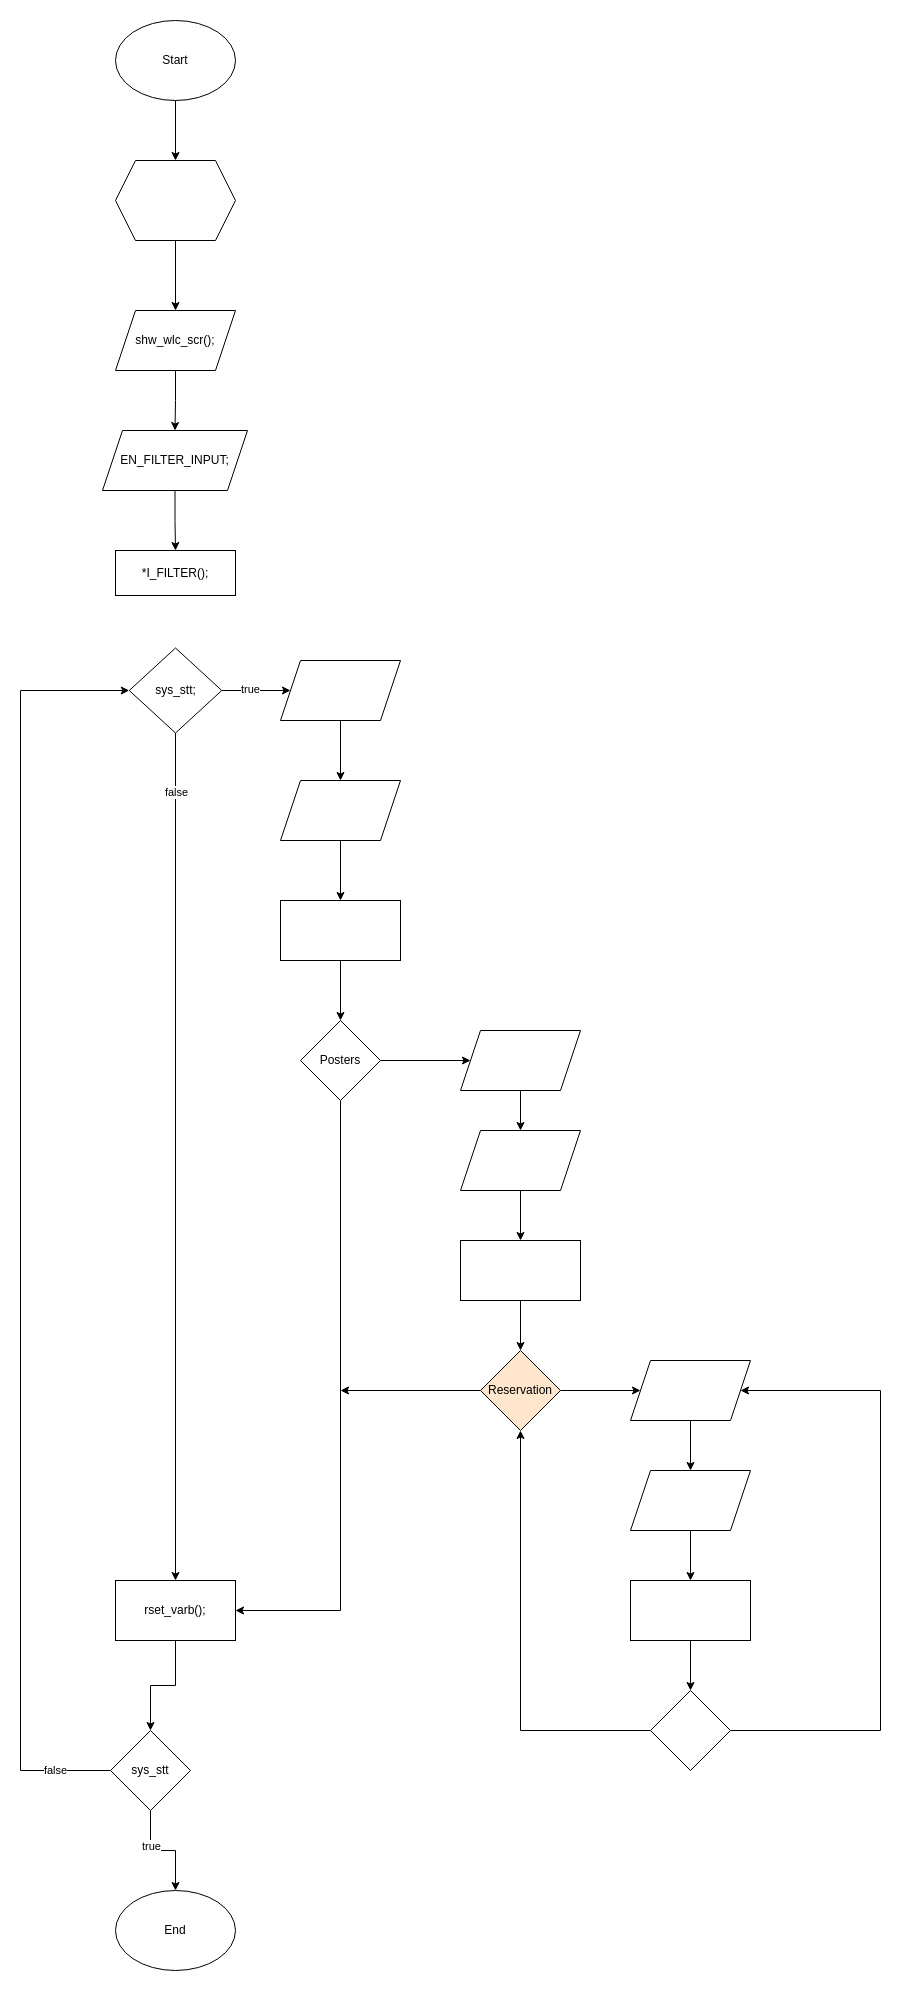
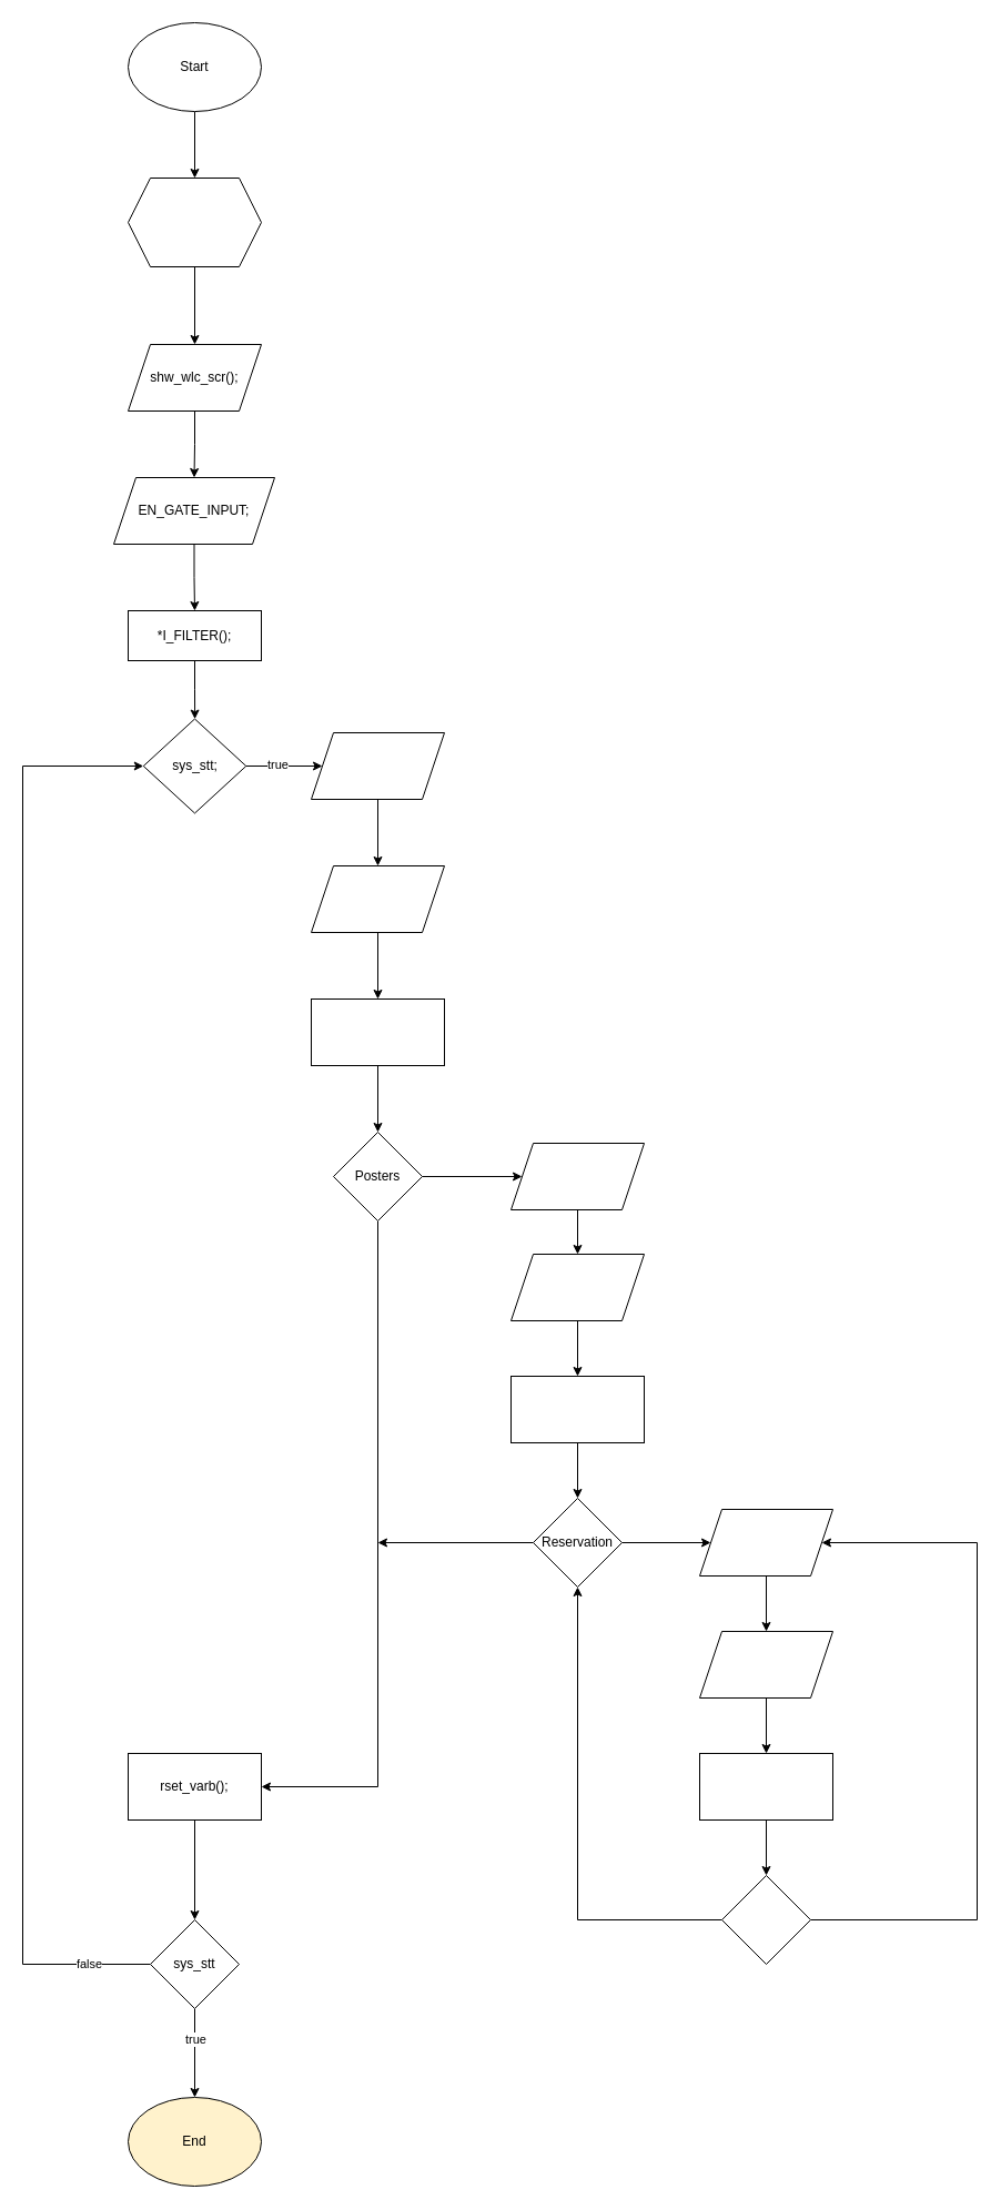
  <mxCell id="0" />
  <mxCell id="1" parent="0" />
  <mxCell id="2" style="edgeStyle=orthogonalEdgeStyle;rounded=0;orthogonalLoop=1;jettySize=auto;html=1;exitX=0.5;exitY=1;exitDx=0;exitDy=0;entryX=0.5;entryY=0;entryDx=0;entryDy=0;" parent="1" source="3" target="12" edge="1"><mxGeometry relative="1" as="geometry" /></mxCell>
  <mxCell id="3" value="Start" style="ellipse;whiteSpace=wrap;html=1;" parent="1" vertex="1"><mxGeometry x="115" y="20" width="120" height="80" as="geometry" /></mxCell>
- <mxCell id="4" style="edgeStyle=orthogonalEdgeStyle;rounded=0;orthogonalLoop=1;jettySize=auto;html=1;exitX=0.5;exitY=1;exitDx=0;exitDy=0;" parent="1" source="8" target="10" edge="1"><mxGeometry relative="1" as="geometry"><mxPoint x="175" y="850" as="targetPoint" /></mxGeometry></mxCell>
- <mxCell id="5" value="false" style="edgeLabel;html=1;align=center;verticalAlign=middle;resizable=0;points=[];" vertex="1" connectable="0" parent="4"><mxGeometry x="-0.86" relative="1" as="geometry"><mxPoint as="offset" /></mxGeometry></mxCell>
  <mxCell id="6" style="edgeStyle=orthogonalEdgeStyle;rounded=0;orthogonalLoop=1;jettySize=auto;html=1;exitX=1;exitY=0.5;exitDx=0;exitDy=0;entryX=0;entryY=0.5;entryDx=0;entryDy=0;" parent="1" source="8" target="14" edge="1"><mxGeometry relative="1" as="geometry" /></mxCell>
  <mxCell id="7" value="true" style="edgeLabel;html=1;align=center;verticalAlign=middle;resizable=0;points=[];" vertex="1" connectable="0" parent="6"><mxGeometry x="-0.185" y="2" relative="1" as="geometry"><mxPoint as="offset" /></mxGeometry></mxCell>
  <mxCell id="8" value="sys_stt;" style="rhombus;whiteSpace=wrap;html=1;" parent="1" vertex="1"><mxGeometry x="128.75" y="647.5" width="92.5" height="85" as="geometry" /></mxCell>
  <mxCell id="9" style="edgeStyle=orthogonalEdgeStyle;rounded=0;orthogonalLoop=1;jettySize=auto;html=1;exitX=0.5;exitY=1;exitDx=0;exitDy=0;entryX=0.5;entryY=0;entryDx=0;entryDy=0;" parent="1" source="10" target="26" edge="1"><mxGeometry relative="1" as="geometry" /></mxCell>
  <mxCell id="10" value="rset_varb();" style="rounded=0;whiteSpace=wrap;html=1;" parent="1" vertex="1"><mxGeometry x="115" y="1580" width="120" height="60" as="geometry" /></mxCell>
  <mxCell id="11" style="edgeStyle=orthogonalEdgeStyle;rounded=0;orthogonalLoop=1;jettySize=auto;html=1;exitX=0.5;exitY=1;exitDx=0;exitDy=0;entryX=0.5;entryY=0;entryDx=0;entryDy=0;" edge="1" parent="1" source="12" target="47"><mxGeometry relative="1" as="geometry" /></mxCell>
  <mxCell id="12" value="" style="shape=hexagon;perimeter=hexagonPerimeter2;whiteSpace=wrap;html=1;fixedSize=1;" parent="1" vertex="1"><mxGeometry x="115" y="160" width="120" height="80" as="geometry" /></mxCell>
  <mxCell id="13" style="edgeStyle=orthogonalEdgeStyle;rounded=0;orthogonalLoop=1;jettySize=auto;html=1;exitX=0.5;exitY=1;exitDx=0;exitDy=0;entryX=0.5;entryY=0;entryDx=0;entryDy=0;" parent="1" source="14" target="16" edge="1"><mxGeometry relative="1" as="geometry" /></mxCell>
  <mxCell id="14" value="" style="shape=parallelogram;perimeter=parallelogramPerimeter;whiteSpace=wrap;html=1;fixedSize=1;" parent="1" vertex="1"><mxGeometry x="280" y="660" width="120" height="60" as="geometry" /></mxCell>
  <mxCell id="15" style="edgeStyle=orthogonalEdgeStyle;rounded=0;orthogonalLoop=1;jettySize=auto;html=1;exitX=0.5;exitY=1;exitDx=0;exitDy=0;entryX=0.5;entryY=0;entryDx=0;entryDy=0;" parent="1" source="16" target="18" edge="1"><mxGeometry relative="1" as="geometry" /></mxCell>
  <mxCell id="16" value="" style="shape=parallelogram;perimeter=parallelogramPerimeter;whiteSpace=wrap;html=1;fixedSize=1;" parent="1" vertex="1"><mxGeometry x="280" y="780" width="120" height="60" as="geometry" /></mxCell>
  <mxCell id="17" style="edgeStyle=orthogonalEdgeStyle;rounded=0;orthogonalLoop=1;jettySize=auto;html=1;exitX=0.5;exitY=1;exitDx=0;exitDy=0;entryX=0.5;entryY=0;entryDx=0;entryDy=0;" parent="1" source="18" target="21" edge="1"><mxGeometry relative="1" as="geometry" /></mxCell>
  <mxCell id="18" value="" style="rounded=0;whiteSpace=wrap;html=1;" parent="1" vertex="1"><mxGeometry x="280" y="900" width="120" height="60" as="geometry" /></mxCell>
  <mxCell id="19" style="edgeStyle=orthogonalEdgeStyle;rounded=0;orthogonalLoop=1;jettySize=auto;html=1;exitX=0.5;exitY=1;exitDx=0;exitDy=0;entryX=1;entryY=0.5;entryDx=0;entryDy=0;" parent="1" source="21" target="10" edge="1"><mxGeometry relative="1" as="geometry" /></mxCell>
  <mxCell id="20" style="edgeStyle=orthogonalEdgeStyle;rounded=0;orthogonalLoop=1;jettySize=auto;html=1;exitX=1;exitY=0.5;exitDx=0;exitDy=0;entryX=0;entryY=0.5;entryDx=0;entryDy=0;" parent="1" source="21" target="29" edge="1"><mxGeometry relative="1" as="geometry" /></mxCell>
  <mxCell id="21" value="Posters" style="rhombus;whiteSpace=wrap;html=1;" parent="1" vertex="1"><mxGeometry x="300" y="1020" width="80" height="80" as="geometry" /></mxCell>
  <mxCell id="22" style="edgeStyle=orthogonalEdgeStyle;rounded=0;orthogonalLoop=1;jettySize=auto;html=1;exitX=0.5;exitY=1;exitDx=0;exitDy=0;entryX=0.5;entryY=0;entryDx=0;entryDy=0;" parent="1" source="26" target="27" edge="1"><mxGeometry relative="1" as="geometry"><mxPoint x="175" y="1890" as="targetPoint" /></mxGeometry></mxCell>
  <mxCell id="23" value="true" style="edgeLabel;html=1;align=center;verticalAlign=middle;resizable=0;points=[];" vertex="1" connectable="0" parent="22"><mxGeometry x="-0.334" relative="1" as="geometry"><mxPoint as="offset" /></mxGeometry></mxCell>
  <mxCell id="24" style="edgeStyle=orthogonalEdgeStyle;rounded=0;orthogonalLoop=1;jettySize=auto;html=1;exitX=0;exitY=0.5;exitDx=0;exitDy=0;entryX=0;entryY=0.5;entryDx=0;entryDy=0;" parent="1" source="26" target="8" edge="1"><mxGeometry relative="1" as="geometry"><Array as="points"><mxPoint x="20" y="1770" /><mxPoint x="20" y="690" /></Array></mxGeometry></mxCell>
  <mxCell id="25" value="false" style="edgeLabel;html=1;align=center;verticalAlign=middle;resizable=0;points=[];" vertex="1" connectable="0" parent="24"><mxGeometry x="-0.914" y="-1" relative="1" as="geometry"><mxPoint as="offset" /></mxGeometry></mxCell>
- <mxCell id="26" value="sys_stt" style="rhombus;whiteSpace=wrap;html=1;" parent="1" vertex="1"><mxGeometry x="110" y="1730" width="80" height="80" as="geometry" /></mxCell>
- <mxCell id="27" value="End" style="ellipse;whiteSpace=wrap;html=1;" parent="1" vertex="1"><mxGeometry x="115" y="1890" width="120" height="80" as="geometry" /></mxCell>
+ <mxCell id="26" value="sys_stt" style="rhombus;whiteSpace=wrap;html=1;" parent="1" vertex="1"><mxGeometry x="135" y="1730" width="80" height="80" as="geometry" /></mxCell>
+ <mxCell id="27" value="End" style="ellipse;whiteSpace=wrap;html=1;fillColor=#fff2cc;" parent="1" vertex="1"><mxGeometry x="115" y="1890" width="120" height="80" as="geometry" /></mxCell>
  <mxCell id="28" style="edgeStyle=orthogonalEdgeStyle;rounded=0;orthogonalLoop=1;jettySize=auto;html=1;exitX=0.5;exitY=1;exitDx=0;exitDy=0;entryX=0.5;entryY=0;entryDx=0;entryDy=0;" parent="1" source="29" target="31" edge="1"><mxGeometry relative="1" as="geometry" /></mxCell>
  <mxCell id="29" value="" style="shape=parallelogram;perimeter=parallelogramPerimeter;whiteSpace=wrap;html=1;fixedSize=1;" parent="1" vertex="1"><mxGeometry x="460" y="1030" width="120" height="60" as="geometry" /></mxCell>
  <mxCell id="30" value="" style="edgeStyle=orthogonalEdgeStyle;rounded=0;orthogonalLoop=1;jettySize=auto;html=1;" parent="1" source="31" target="33" edge="1"><mxGeometry relative="1" as="geometry" /></mxCell>
  <mxCell id="31" value="" style="shape=parallelogram;perimeter=parallelogramPerimeter;whiteSpace=wrap;html=1;fixedSize=1;" parent="1" vertex="1"><mxGeometry x="460" y="1130" width="120" height="60" as="geometry" /></mxCell>
  <mxCell id="32" value="" style="edgeStyle=orthogonalEdgeStyle;rounded=0;orthogonalLoop=1;jettySize=auto;html=1;" parent="1" source="33" target="36" edge="1"><mxGeometry relative="1" as="geometry" /></mxCell>
  <mxCell id="33" value="" style="rounded=0;whiteSpace=wrap;html=1;" parent="1" vertex="1"><mxGeometry x="460" y="1240" width="120" height="60" as="geometry" /></mxCell>
  <mxCell id="34" value="" style="edgeStyle=orthogonalEdgeStyle;rounded=0;orthogonalLoop=1;jettySize=auto;html=1;" parent="1" source="36" target="38" edge="1"><mxGeometry relative="1" as="geometry" /></mxCell>
  <mxCell id="35" style="edgeStyle=orthogonalEdgeStyle;rounded=0;orthogonalLoop=1;jettySize=auto;html=1;exitX=0;exitY=0.5;exitDx=0;exitDy=0;" parent="1" source="36" edge="1"><mxGeometry relative="1" as="geometry"><mxPoint x="340" y="1390" as="targetPoint" /></mxGeometry></mxCell>
- <mxCell id="36" value="Reservation" style="rhombus;whiteSpace=wrap;html=1;fillColor=#ffe6cc;" parent="1" vertex="1"><mxGeometry x="480" y="1350" width="80" height="80" as="geometry" /></mxCell>
+ <mxCell id="36" value="Reservation" style="rhombus;whiteSpace=wrap;html=1;" parent="1" vertex="1"><mxGeometry x="480" y="1350" width="80" height="80" as="geometry" /></mxCell>
  <mxCell id="37" value="" style="edgeStyle=orthogonalEdgeStyle;rounded=0;orthogonalLoop=1;jettySize=auto;html=1;" parent="1" source="38" target="40" edge="1"><mxGeometry relative="1" as="geometry" /></mxCell>
  <mxCell id="38" value="" style="shape=parallelogram;perimeter=parallelogramPerimeter;whiteSpace=wrap;html=1;fixedSize=1;" parent="1" vertex="1"><mxGeometry x="630" y="1360" width="120" height="60" as="geometry" /></mxCell>
  <mxCell id="39" value="" style="edgeStyle=orthogonalEdgeStyle;rounded=0;orthogonalLoop=1;jettySize=auto;html=1;" parent="1" source="40" target="42" edge="1"><mxGeometry relative="1" as="geometry" /></mxCell>
  <mxCell id="40" value="" style="shape=parallelogram;perimeter=parallelogramPerimeter;whiteSpace=wrap;html=1;fixedSize=1;" parent="1" vertex="1"><mxGeometry x="630" y="1470" width="120" height="60" as="geometry" /></mxCell>
  <mxCell id="41" value="" style="edgeStyle=orthogonalEdgeStyle;rounded=0;orthogonalLoop=1;jettySize=auto;html=1;" parent="1" source="42" target="45" edge="1"><mxGeometry relative="1" as="geometry" /></mxCell>
  <mxCell id="42" value="" style="rounded=0;whiteSpace=wrap;html=1;" parent="1" vertex="1"><mxGeometry x="630" y="1580" width="120" height="60" as="geometry" /></mxCell>
  <mxCell id="43" style="edgeStyle=orthogonalEdgeStyle;rounded=0;orthogonalLoop=1;jettySize=auto;html=1;exitX=0;exitY=0.5;exitDx=0;exitDy=0;entryX=0.5;entryY=1;entryDx=0;entryDy=0;" parent="1" source="45" target="36" edge="1"><mxGeometry relative="1" as="geometry" /></mxCell>
  <mxCell id="44" style="edgeStyle=orthogonalEdgeStyle;rounded=0;orthogonalLoop=1;jettySize=auto;html=1;exitX=1;exitY=0.5;exitDx=0;exitDy=0;entryX=1;entryY=0.5;entryDx=0;entryDy=0;" parent="1" source="45" target="38" edge="1"><mxGeometry relative="1" as="geometry"><mxPoint x="700" y="1730" as="sourcePoint" /><mxPoint x="800" y="1410" as="targetPoint" /><Array as="points"><mxPoint x="880" y="1730" /><mxPoint x="880" y="1390" /></Array></mxGeometry></mxCell>
  <mxCell id="45" value="" style="rhombus;whiteSpace=wrap;html=1;" parent="1" vertex="1"><mxGeometry x="650" y="1690" width="80" height="80" as="geometry" /></mxCell>
  <mxCell id="46" value="" style="edgeStyle=orthogonalEdgeStyle;rounded=0;orthogonalLoop=1;jettySize=auto;html=1;" edge="1" parent="1" source="47" target="49"><mxGeometry relative="1" as="geometry" /></mxCell>
  <mxCell id="47" value="shw_wlc_scr();&lt;br&gt;" style="shape=parallelogram;perimeter=parallelogramPerimeter;whiteSpace=wrap;html=1;fixedSize=1;" vertex="1" parent="1"><mxGeometry x="115" y="310" width="120" height="60" as="geometry" /></mxCell>
  <mxCell id="48" value="" style="edgeStyle=orthogonalEdgeStyle;rounded=0;orthogonalLoop=1;jettySize=auto;html=1;" edge="1" parent="1" source="49" target="51"><mxGeometry relative="1" as="geometry" /></mxCell>
- <mxCell id="49" value="EN_FILTER_INPUT;" style="shape=parallelogram;perimeter=parallelogramPerimeter;whiteSpace=wrap;html=1;fixedSize=1;" vertex="1" parent="1"><mxGeometry x="102" y="430" width="145" height="60" as="geometry" /></mxCell>
+ <mxCell id="49" value="EN_GATE_INPUT;" style="shape=parallelogram;perimeter=parallelogramPerimeter;whiteSpace=wrap;html=1;fixedSize=1;" vertex="1" parent="1"><mxGeometry x="102" y="430" width="145" height="60" as="geometry" /></mxCell>
+ <mxCell id="50" value="" style="edgeStyle=orthogonalEdgeStyle;rounded=0;orthogonalLoop=1;jettySize=auto;html=1;" edge="1" parent="1" source="51" target="8"><mxGeometry relative="1" as="geometry" /></mxCell>
  <mxCell id="51" value="*I_FILTER();" style="rounded=0;whiteSpace=wrap;html=1;" vertex="1" parent="1"><mxGeometry x="115" y="550" width="120" height="45" as="geometry" /></mxCell>
